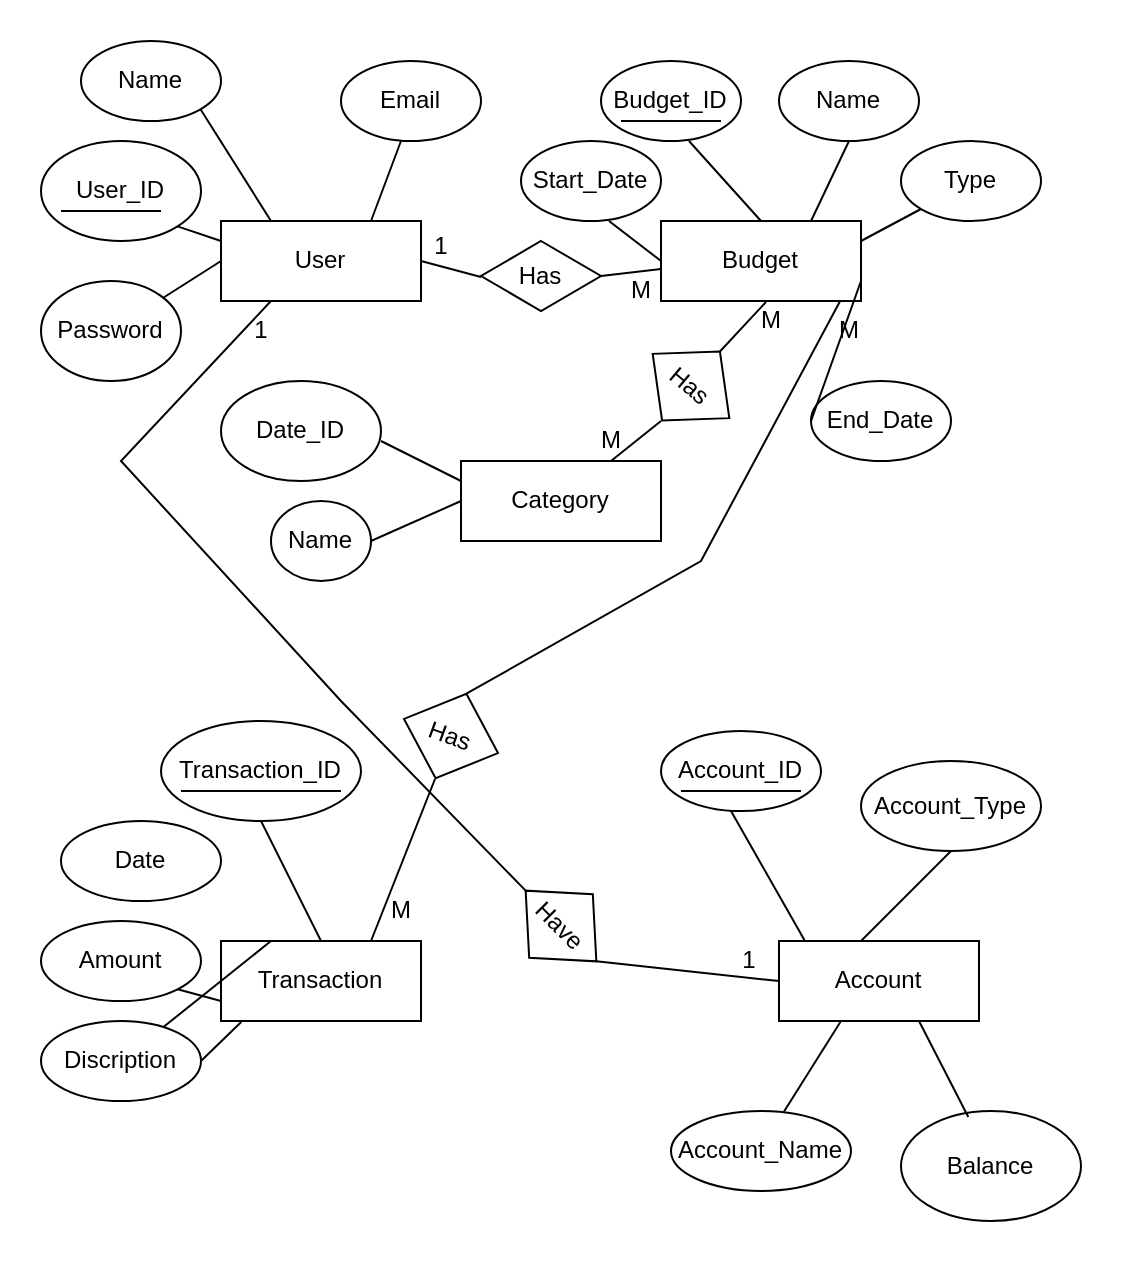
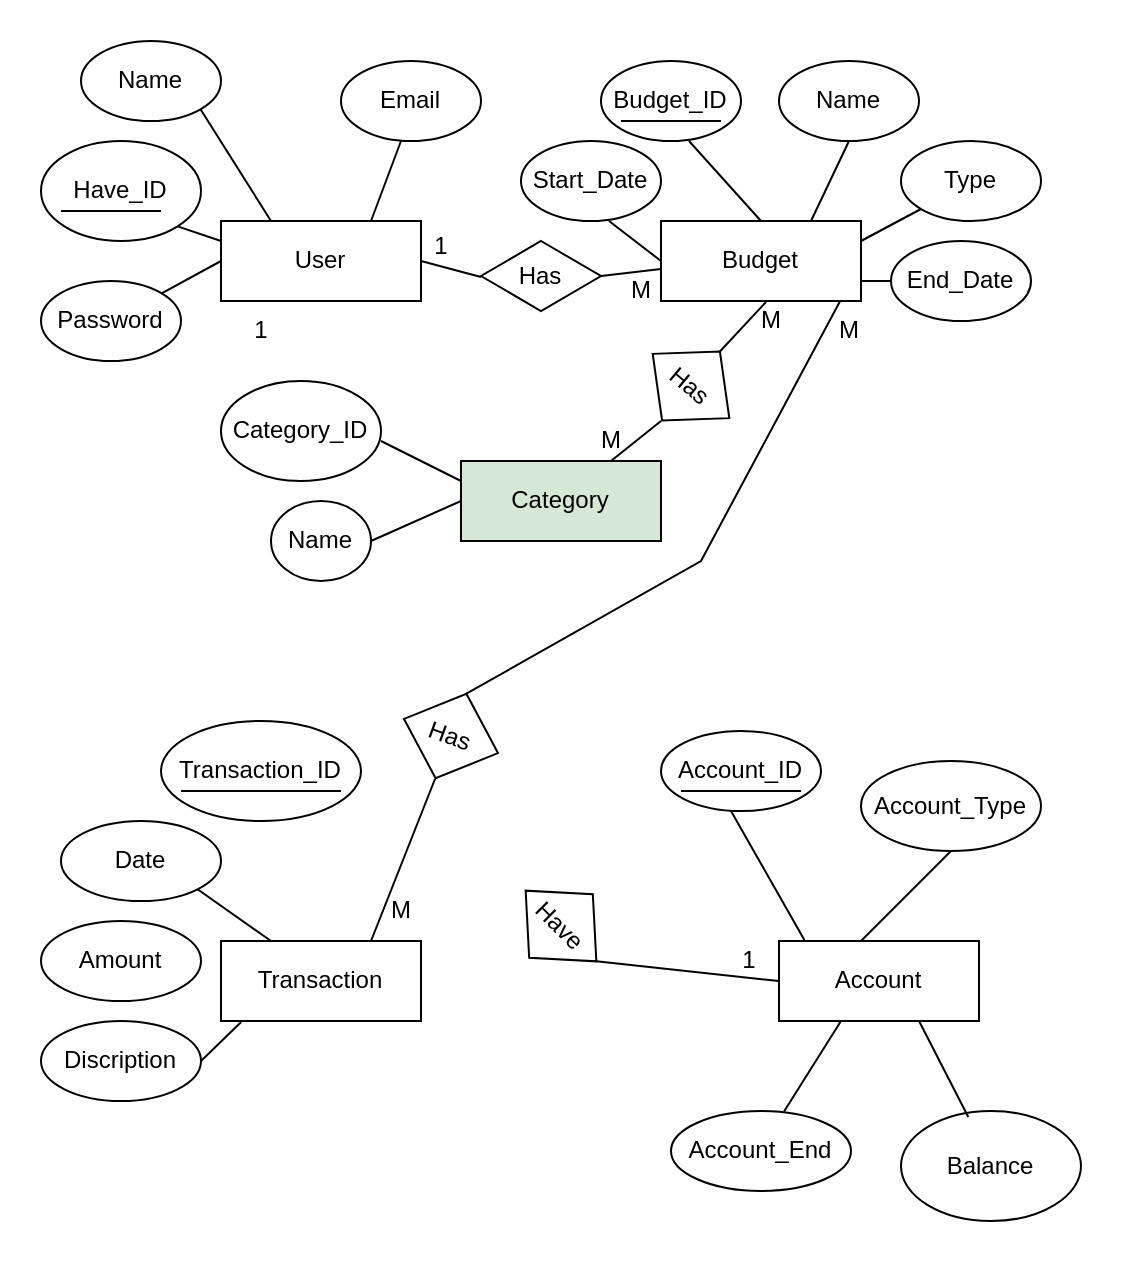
  <mxCell id="0" />
  <mxCell id="1" parent="0" />
  <mxCell id="2" value="User" style="rounded=0;whiteSpace=wrap;html=1;" vertex="1" parent="1"><mxGeometry x="110" y="110" width="100" height="40" as="geometry" /></mxCell>
  <mxCell id="3" value="Budget" style="rounded=0;whiteSpace=wrap;html=1;" vertex="1" parent="1"><mxGeometry x="330" y="110" width="100" height="40" as="geometry" /></mxCell>
- <mxCell id="4" value="Category" style="rounded=0;whiteSpace=wrap;html=1;" vertex="1" parent="1"><mxGeometry x="230" y="230" width="100" height="40" as="geometry" /></mxCell>
+ <mxCell id="4" value="Category" style="rounded=0;whiteSpace=wrap;html=1;fillColor=#d5e8d4;" vertex="1" parent="1"><mxGeometry x="230" y="230" width="100" height="40" as="geometry" /></mxCell>
  <mxCell id="5" value="Transaction" style="rounded=0;whiteSpace=wrap;html=1;" vertex="1" parent="1"><mxGeometry x="110" y="470" width="100" height="40" as="geometry" /></mxCell>
  <mxCell id="6" value="Account" style="rounded=0;whiteSpace=wrap;html=1;" vertex="1" parent="1"><mxGeometry x="389" y="470" width="100" height="40" as="geometry" /></mxCell>
  <mxCell id="7" value="Name" style="ellipse;whiteSpace=wrap;html=1;" vertex="1" parent="1"><mxGeometry x="40" y="20" width="70" height="40" as="geometry" /></mxCell>
- <mxCell id="8" value="Password" style="ellipse;whiteSpace=wrap;html=1;" vertex="1" parent="1"><mxGeometry x="20" y="140" width="70" height="50" as="geometry" /></mxCell>
+ <mxCell id="8" value="Password" style="ellipse;whiteSpace=wrap;html=1;" vertex="1" parent="1"><mxGeometry x="20" y="140" width="70" height="40" as="geometry" /></mxCell>
  <mxCell id="9" value="Email" style="ellipse;whiteSpace=wrap;html=1;" vertex="1" parent="1"><mxGeometry x="170" y="30" width="70" height="40" as="geometry" /></mxCell>
- <mxCell id="10" value="User_ID" style="ellipse;whiteSpace=wrap;html=1;" vertex="1" parent="1"><mxGeometry x="20" y="70" width="80" height="50" as="geometry" /></mxCell>
+ <mxCell id="10" value="Have_ID" style="ellipse;whiteSpace=wrap;html=1;" vertex="1" parent="1"><mxGeometry x="20" y="70" width="80" height="50" as="geometry" /></mxCell>
  <mxCell id="11" value="" style="line;strokeWidth=1;rotatable=0;dashed=0;labelPosition=right;align=left;verticalAlign=middle;spacingTop=0;spacingLeft=6;points=[];portConstraint=eastwest;" vertex="1" parent="1"><mxGeometry x="30" y="100" width="50" height="10" as="geometry" /></mxCell>
  <mxCell id="12" value="Budget_ID" style="ellipse;whiteSpace=wrap;html=1;" vertex="1" parent="1"><mxGeometry x="300" y="30" width="70" height="40" as="geometry" /></mxCell>
  <mxCell id="13" value="" style="line;strokeWidth=1;rotatable=0;dashed=0;labelPosition=right;align=left;verticalAlign=middle;spacingTop=0;spacingLeft=6;points=[];portConstraint=eastwest;" vertex="1" parent="1"><mxGeometry x="310" y="50" width="50" height="20" as="geometry" /></mxCell>
  <mxCell id="14" value="Name" style="ellipse;whiteSpace=wrap;html=1;" vertex="1" parent="1"><mxGeometry x="389" y="30" width="70" height="40" as="geometry" /></mxCell>
  <mxCell id="15" value="Type" style="ellipse;whiteSpace=wrap;html=1;" vertex="1" parent="1"><mxGeometry x="450" y="70" width="70" height="40" as="geometry" /></mxCell>
  <mxCell id="16" value="Start_Date" style="ellipse;whiteSpace=wrap;html=1;" vertex="1" parent="1"><mxGeometry x="260" y="70" width="70" height="40" as="geometry" /></mxCell>
- <mxCell id="17" value="End_Date" style="ellipse;whiteSpace=wrap;html=1;" vertex="1" parent="1"><mxGeometry x="405" y="190" width="70" height="40" as="geometry" /></mxCell>
- <mxCell id="18" value="Date_ID" style="ellipse;whiteSpace=wrap;html=1;" vertex="1" parent="1"><mxGeometry x="110" y="190" width="80" height="50" as="geometry" /></mxCell>
+ <mxCell id="17" value="End_Date" style="ellipse;whiteSpace=wrap;html=1;" vertex="1" parent="1"><mxGeometry x="445" y="120" width="70" height="40" as="geometry" /></mxCell>
+ <mxCell id="18" value="Category_ID" style="ellipse;whiteSpace=wrap;html=1;" vertex="1" parent="1"><mxGeometry x="110" y="190" width="80" height="50" as="geometry" /></mxCell>
  <mxCell id="19" value="Name" style="ellipse;whiteSpace=wrap;html=1;" vertex="1" parent="1"><mxGeometry x="135" y="250" width="50" height="40" as="geometry" /></mxCell>
  <mxCell id="20" value="Transaction_ID" style="ellipse;whiteSpace=wrap;html=1;" vertex="1" parent="1"><mxGeometry x="80" y="360" width="100" height="50" as="geometry" /></mxCell>
  <mxCell id="21" value="Date" style="ellipse;whiteSpace=wrap;html=1;" vertex="1" parent="1"><mxGeometry x="30" y="410" width="80" height="40" as="geometry" /></mxCell>
  <mxCell id="22" value="Amount" style="ellipse;whiteSpace=wrap;html=1;" vertex="1" parent="1"><mxGeometry x="20" y="460" width="80" height="40" as="geometry" /></mxCell>
  <mxCell id="23" value="Discription" style="ellipse;whiteSpace=wrap;html=1;" vertex="1" parent="1"><mxGeometry x="20" y="510" width="80" height="40" as="geometry" /></mxCell>
  <mxCell id="24" value="Account_ID" style="ellipse;whiteSpace=wrap;html=1;" vertex="1" parent="1"><mxGeometry x="330" y="365" width="80" height="40" as="geometry" /></mxCell>
  <mxCell id="25" value="Account_Type" style="ellipse;whiteSpace=wrap;html=1;" vertex="1" parent="1"><mxGeometry x="430" y="380" width="90" height="45" as="geometry" /></mxCell>
  <mxCell id="26" value="Balance" style="ellipse;whiteSpace=wrap;html=1;" vertex="1" parent="1"><mxGeometry x="450" y="555" width="90" height="55" as="geometry" /></mxCell>
- <mxCell id="27" value="Account_Name" style="ellipse;whiteSpace=wrap;html=1;" vertex="1" parent="1"><mxGeometry x="335" y="555" width="90" height="40" as="geometry" /></mxCell>
+ <mxCell id="27" value="Account_End" style="ellipse;whiteSpace=wrap;html=1;" vertex="1" parent="1"><mxGeometry x="335" y="555" width="90" height="40" as="geometry" /></mxCell>
  <mxCell id="28" value="" style="line;strokeWidth=1;rotatable=0;dashed=0;labelPosition=right;align=left;verticalAlign=middle;spacingTop=0;spacingLeft=6;points=[];portConstraint=eastwest;" vertex="1" parent="1"><mxGeometry x="90" y="390" width="80" height="10" as="geometry" /></mxCell>
  <mxCell id="29" value="" style="line;strokeWidth=1;rotatable=0;dashed=0;labelPosition=right;align=left;verticalAlign=middle;spacingTop=0;spacingLeft=6;points=[];portConstraint=eastwest;" vertex="1" parent="1"><mxGeometry x="340" y="390" width="60" height="10" as="geometry" /></mxCell>
  <mxCell id="30" value="" style="endArrow=none;html=1;rounded=0;exitX=0.75;exitY=0;exitDx=0;exitDy=0;" edge="1" parent="1" source="2"><mxGeometry width="50" height="50" relative="1" as="geometry"><mxPoint x="160" y="110" as="sourcePoint" /><mxPoint x="200" y="70" as="targetPoint" /></mxGeometry></mxCell>
  <mxCell id="31" value="" style="endArrow=none;html=1;rounded=0;exitX=0.75;exitY=0;exitDx=0;exitDy=0;" edge="1" parent="1" source="3"><mxGeometry width="50" height="50" relative="1" as="geometry"><mxPoint x="410" y="100" as="sourcePoint" /><mxPoint x="424" y="70" as="targetPoint" /></mxGeometry></mxCell>
  <mxCell id="32" value="" style="endArrow=none;html=1;rounded=0;exitX=0.75;exitY=0;exitDx=0;exitDy=0;entryX=1;entryY=1;entryDx=0;entryDy=0;" edge="1" parent="1" target="7"><mxGeometry width="50" height="50" relative="1" as="geometry"><mxPoint x="135" y="110" as="sourcePoint" /><mxPoint x="150" y="70" as="targetPoint" /></mxGeometry></mxCell>
  <mxCell id="33" value="" style="endArrow=none;html=1;rounded=0;exitX=0;exitY=0.25;exitDx=0;exitDy=0;entryX=1;entryY=1;entryDx=0;entryDy=0;" edge="1" parent="1" source="2" target="10"><mxGeometry width="50" height="50" relative="1" as="geometry"><mxPoint x="117" y="128" as="sourcePoint" /><mxPoint x="90" y="70" as="targetPoint" /></mxGeometry></mxCell>
  <mxCell id="34" value="" style="endArrow=none;html=1;rounded=0;" edge="1" parent="1" source="8"><mxGeometry width="50" height="50" relative="1" as="geometry"><mxPoint x="90" y="150" as="sourcePoint" /><mxPoint x="110" y="130" as="targetPoint" /></mxGeometry></mxCell>
  <mxCell id="35" value="" style="endArrow=none;html=1;rounded=0;" edge="1" parent="1"><mxGeometry width="50" height="50" relative="1" as="geometry"><mxPoint x="430" y="120" as="sourcePoint" /><mxPoint x="460" y="104" as="targetPoint" /></mxGeometry></mxCell>
  <mxCell id="36" value="" style="endArrow=none;html=1;rounded=0;entryX=0;entryY=0.5;entryDx=0;entryDy=0;" edge="1" parent="1" target="17"><mxGeometry width="50" height="50" relative="1" as="geometry"><mxPoint x="430" y="140" as="sourcePoint" /><mxPoint x="445" y="134" as="targetPoint" /></mxGeometry></mxCell>
  <mxCell id="37" value="" style="endArrow=none;html=1;rounded=0;exitX=0.5;exitY=0;exitDx=0;exitDy=0;" edge="1" parent="1" source="3" target="13"><mxGeometry width="50" height="50" relative="1" as="geometry"><mxPoint x="339" y="110" as="sourcePoint" /><mxPoint x="389" y="60" as="targetPoint" /></mxGeometry></mxCell>
  <mxCell id="38" value="" style="endArrow=none;html=1;rounded=0;exitX=0;exitY=0.5;exitDx=0;exitDy=0;" edge="1" parent="1" source="3"><mxGeometry width="50" height="50" relative="1" as="geometry"><mxPoint x="340" y="150" as="sourcePoint" /><mxPoint x="304" y="110" as="targetPoint" /></mxGeometry></mxCell>
  <mxCell id="39" value="" style="endArrow=none;html=1;rounded=0;exitX=0;exitY=0.25;exitDx=0;exitDy=0;" edge="1" parent="1" source="4"><mxGeometry width="50" height="50" relative="1" as="geometry"><mxPoint x="216" y="240" as="sourcePoint" /><mxPoint x="190" y="220" as="targetPoint" /></mxGeometry></mxCell>
  <mxCell id="40" value="" style="endArrow=none;html=1;rounded=0;entryX=1;entryY=0.5;entryDx=0;entryDy=0;" edge="1" parent="1" target="19"><mxGeometry width="50" height="50" relative="1" as="geometry"><mxPoint x="230" y="250" as="sourcePoint" /><mxPoint x="200" y="230" as="targetPoint" /></mxGeometry></mxCell>
- <mxCell id="41" value="" style="endArrow=none;html=1;rounded=0;exitX=0.25;exitY=0;exitDx=0;exitDy=0;" edge="1" parent="1" source="5" target="23"><mxGeometry width="50" height="50" relative="1" as="geometry"><mxPoint x="140" y="460" as="sourcePoint" /><mxPoint x="100" y="440" as="targetPoint" /></mxGeometry></mxCell>
- <mxCell id="42" value="" style="endArrow=none;html=1;rounded=0;exitX=0.5;exitY=0;exitDx=0;exitDy=0;entryX=0.5;entryY=1;entryDx=0;entryDy=0;" edge="1" parent="1" source="5" target="20"><mxGeometry width="50" height="50" relative="1" as="geometry"><mxPoint x="145" y="480" as="sourcePoint" /><mxPoint x="160" y="410" as="targetPoint" /></mxGeometry></mxCell>
- <mxCell id="43" value="" style="endArrow=none;html=1;rounded=0;exitX=0;exitY=0.75;exitDx=0;exitDy=0;entryX=1;entryY=1;entryDx=0;entryDy=0;" edge="1" parent="1" source="5" target="22"><mxGeometry width="50" height="50" relative="1" as="geometry"><mxPoint x="135" y="516" as="sourcePoint" /><mxPoint x="98" y="490" as="targetPoint" /></mxGeometry></mxCell>
+ <mxCell id="41" value="" style="endArrow=none;html=1;rounded=0;exitX=0.25;exitY=0;exitDx=0;exitDy=0;entryX=1;entryY=1;entryDx=0;entryDy=0;" edge="1" parent="1" source="5" target="21"><mxGeometry width="50" height="50" relative="1" as="geometry"><mxPoint x="140" y="460" as="sourcePoint" /><mxPoint x="100" y="440" as="targetPoint" /></mxGeometry></mxCell>
  <mxCell id="44" value="" style="endArrow=none;html=1;rounded=0;entryX=0.101;entryY=1.012;entryDx=0;entryDy=0;entryPerimeter=0;" edge="1" parent="1" target="5"><mxGeometry width="50" height="50" relative="1" as="geometry"><mxPoint x="100" y="530" as="sourcePoint" /><mxPoint x="150" y="480" as="targetPoint" /></mxGeometry></mxCell>
  <mxCell id="45" value="" style="endArrow=none;html=1;rounded=0;exitX=0.127;exitY=-0.012;exitDx=0;exitDy=0;entryX=0.5;entryY=1;entryDx=0;entryDy=0;exitPerimeter=0;" edge="1" parent="1" source="6"><mxGeometry width="50" height="50" relative="1" as="geometry"><mxPoint x="395" y="465" as="sourcePoint" /><mxPoint x="365" y="405" as="targetPoint" /></mxGeometry></mxCell>
  <mxCell id="46" value="" style="endArrow=none;html=1;rounded=0;entryX=0.5;entryY=1;entryDx=0;entryDy=0;" edge="1" parent="1" target="25"><mxGeometry width="50" height="50" relative="1" as="geometry"><mxPoint x="430" y="470" as="sourcePoint" /><mxPoint x="460" y="410" as="targetPoint" /><Array as="points" /></mxGeometry></mxCell>
  <mxCell id="47" value="" style="endArrow=none;html=1;rounded=0;exitX=0.374;exitY=0.055;exitDx=0;exitDy=0;entryX=0.5;entryY=1;entryDx=0;entryDy=0;exitPerimeter=0;" edge="1" parent="1" source="26"><mxGeometry width="50" height="50" relative="1" as="geometry"><mxPoint x="496" y="575" as="sourcePoint" /><mxPoint x="459" y="510" as="targetPoint" /></mxGeometry></mxCell>
  <mxCell id="48" value="" style="endArrow=none;html=1;rounded=0;entryX=0.5;entryY=1;entryDx=0;entryDy=0;exitX=0.628;exitY=0.007;exitDx=0;exitDy=0;exitPerimeter=0;" edge="1" parent="1" source="27"><mxGeometry width="50" height="50" relative="1" as="geometry"><mxPoint x="390" y="550" as="sourcePoint" /><mxPoint x="420" y="510" as="targetPoint" /></mxGeometry></mxCell>
  <mxCell id="49" value="Has" style="rhombus;whiteSpace=wrap;html=1;" vertex="1" parent="1"><mxGeometry x="240" y="120" width="60" height="35" as="geometry" /></mxCell>
  <mxCell id="50" value="Has" style="rhombus;whiteSpace=wrap;html=1;rotation=40;" vertex="1" parent="1"><mxGeometry x="320" y="170" width="50" height="45" as="geometry" /></mxCell>
  <mxCell id="51" value="Has" style="rhombus;whiteSpace=wrap;html=1;rotation=20;" vertex="1" parent="1"><mxGeometry x="200" y="345" width="50" height="45" as="geometry" /></mxCell>
  <mxCell id="52" value="Have" style="rhombus;whiteSpace=wrap;html=1;rotation=45;" vertex="1" parent="1"><mxGeometry x="255" y="440" width="50" height="45" as="geometry" /></mxCell>
  <mxCell id="53" value="" style="endArrow=none;html=1;rounded=0;exitX=1;exitY=0.5;exitDx=0;exitDy=0;" edge="1" parent="1" source="49"><mxGeometry width="50" height="50" relative="1" as="geometry"><mxPoint x="300" y="150" as="sourcePoint" /><mxPoint x="330" y="134" as="targetPoint" /></mxGeometry></mxCell>
  <mxCell id="54" value="" style="endArrow=none;html=1;rounded=0;exitX=1;exitY=0.5;exitDx=0;exitDy=0;" edge="1" parent="1" source="2"><mxGeometry width="50" height="50" relative="1" as="geometry"><mxPoint x="210" y="142" as="sourcePoint" /><mxPoint x="240" y="138" as="targetPoint" /></mxGeometry></mxCell>
  <mxCell id="55" value="" style="endArrow=none;html=1;rounded=0;exitX=0.75;exitY=0;exitDx=0;exitDy=0;" edge="1" parent="1" source="4"><mxGeometry width="50" height="50" relative="1" as="geometry"><mxPoint x="300" y="215" as="sourcePoint" /><mxPoint x="330" y="210" as="targetPoint" /></mxGeometry></mxCell>
  <mxCell id="56" value="" style="endArrow=none;html=1;rounded=0;exitX=0.5;exitY=0;exitDx=0;exitDy=0;" edge="1" parent="1" source="50"><mxGeometry width="50" height="50" relative="1" as="geometry"><mxPoint x="357.5" y="169.5" as="sourcePoint" /><mxPoint x="382.5" y="150.5" as="targetPoint" /></mxGeometry></mxCell>
  <mxCell id="57" value="" style="endArrow=none;html=1;rounded=0;entryX=0.895;entryY=1.004;entryDx=0;entryDy=0;exitX=0.5;exitY=0;exitDx=0;exitDy=0;entryPerimeter=0;" edge="1" parent="1" source="51" target="3"><mxGeometry width="50" height="50" relative="1" as="geometry"><mxPoint x="259.995" y="374.917" as="sourcePoint" /><mxPoint x="448.7" y="180" as="targetPoint" /><Array as="points"><mxPoint x="350" y="280" /></Array></mxGeometry></mxCell>
  <mxCell id="58" value="" style="endArrow=none;html=1;rounded=0;entryX=0.5;entryY=1;entryDx=0;entryDy=0;exitX=0.75;exitY=0;exitDx=0;exitDy=0;" edge="1" parent="1" source="5"><mxGeometry width="50" height="50" relative="1" as="geometry"><mxPoint x="170" y="465" as="sourcePoint" /><mxPoint x="217" y="389" as="targetPoint" /></mxGeometry></mxCell>
  <mxCell id="59" value="" style="endArrow=none;html=1;rounded=0;entryX=0;entryY=0.5;entryDx=0;entryDy=0;exitX=1;exitY=0.5;exitDx=0;exitDy=0;" edge="1" parent="1" source="52" target="6"><mxGeometry width="50" height="50" relative="1" as="geometry"><mxPoint x="320" y="486" as="sourcePoint" /><mxPoint x="352" y="405" as="targetPoint" /></mxGeometry></mxCell>
- <mxCell id="60" value="" style="endArrow=none;html=1;rounded=0;exitX=0.25;exitY=1;exitDx=0;exitDy=0;entryX=0;entryY=0.5;entryDx=0;entryDy=0;" edge="1" parent="1" source="2" target="52"><mxGeometry width="50" height="50" relative="1" as="geometry"><mxPoint x="280" y="440" as="sourcePoint" /><mxPoint x="340" y="440.5" as="targetPoint" /><Array as="points"><mxPoint x="60" y="230" /><mxPoint x="170" y="350" /></Array></mxGeometry></mxCell>
  <mxCell id="61" value="1" style="text;html=1;align=center;verticalAlign=middle;resizable=0;points=[];autosize=1;strokeColor=none;fillColor=none;" vertex="1" parent="1"><mxGeometry x="205" y="108" width="30" height="30" as="geometry" /></mxCell>
  <mxCell id="62" value="M" style="text;html=1;align=center;verticalAlign=middle;resizable=0;points=[];autosize=1;strokeColor=none;fillColor=none;" vertex="1" parent="1"><mxGeometry x="305" y="130" width="30" height="30" as="geometry" /></mxCell>
  <mxCell id="63" value="M" style="text;html=1;align=center;verticalAlign=middle;resizable=0;points=[];autosize=1;strokeColor=none;fillColor=none;" vertex="1" parent="1"><mxGeometry x="290" y="205" width="30" height="30" as="geometry" /></mxCell>
  <mxCell id="64" value="M" style="text;html=1;align=center;verticalAlign=middle;resizable=0;points=[];autosize=1;strokeColor=none;fillColor=none;" vertex="1" parent="1"><mxGeometry x="370" y="145" width="30" height="30" as="geometry" /></mxCell>
  <mxCell id="65" value="M" style="text;html=1;align=center;verticalAlign=middle;resizable=0;points=[];autosize=1;strokeColor=none;fillColor=none;" vertex="1" parent="1"><mxGeometry x="408.5" y="150" width="30" height="30" as="geometry" /></mxCell>
  <mxCell id="66" value="M" style="text;html=1;align=center;verticalAlign=middle;resizable=0;points=[];autosize=1;strokeColor=none;fillColor=none;" vertex="1" parent="1"><mxGeometry x="185" y="440" width="30" height="30" as="geometry" /></mxCell>
  <mxCell id="67" value="1" style="text;html=1;align=center;verticalAlign=middle;resizable=0;points=[];autosize=1;strokeColor=none;fillColor=none;" vertex="1" parent="1"><mxGeometry x="115" y="150" width="30" height="30" as="geometry" /></mxCell>
  <mxCell id="68" value="1" style="text;html=1;align=center;verticalAlign=middle;resizable=0;points=[];autosize=1;strokeColor=none;fillColor=none;" vertex="1" parent="1"><mxGeometry x="359" y="465" width="30" height="30" as="geometry" /></mxCell>
